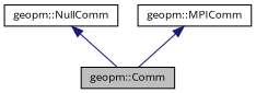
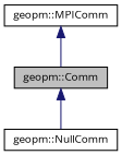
  digraph {
    fontname="Open Sans"
    node [color=black fillcolor=white fontname="Open Sans" fontsize=10 shape=record style=filled]
    edge [color=midnightblue dir=back fontname="Open Sans" fontsize=10 labelfontname=Helvetica labelfontsize=10 style=solid]
    n1 [fillcolor=grey75 fontcolor=black height=0.2 label="geopm::Comm" width=0.4]
    n2 [height=0.2 label="geopm::NullComm" width=0.4]
    n3 [height=0.2 label="geopm::MPIComm" width=0.4]
-   n2 -> n1
+   n1 -> n2
    n3 -> n1
  }
